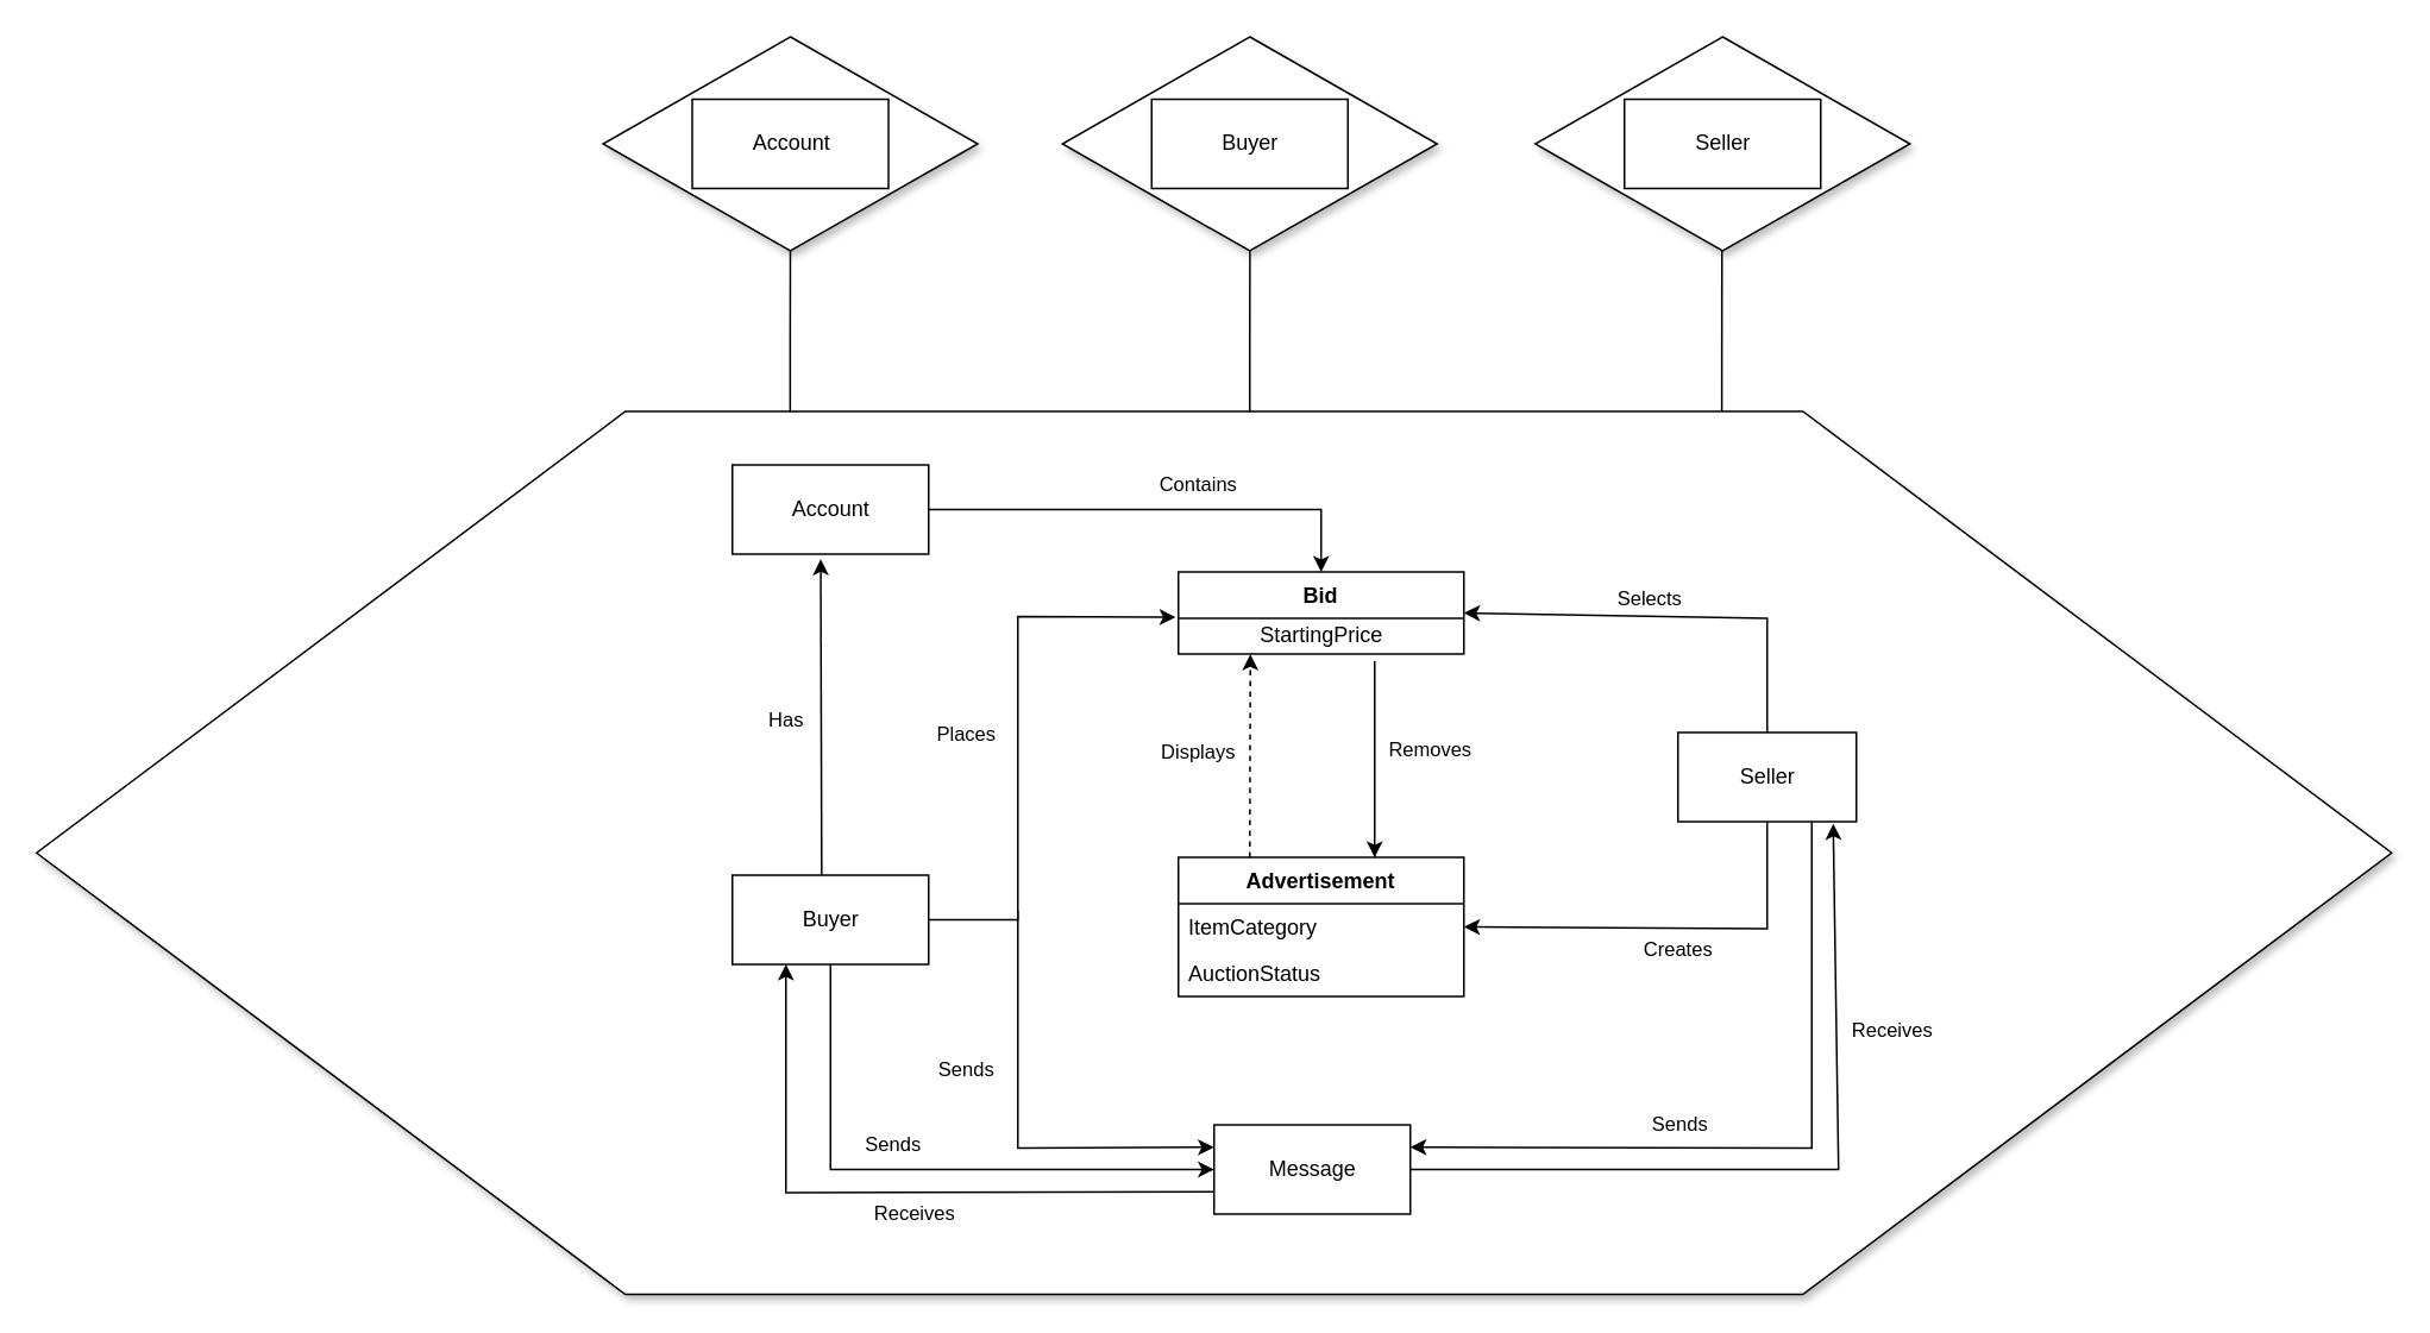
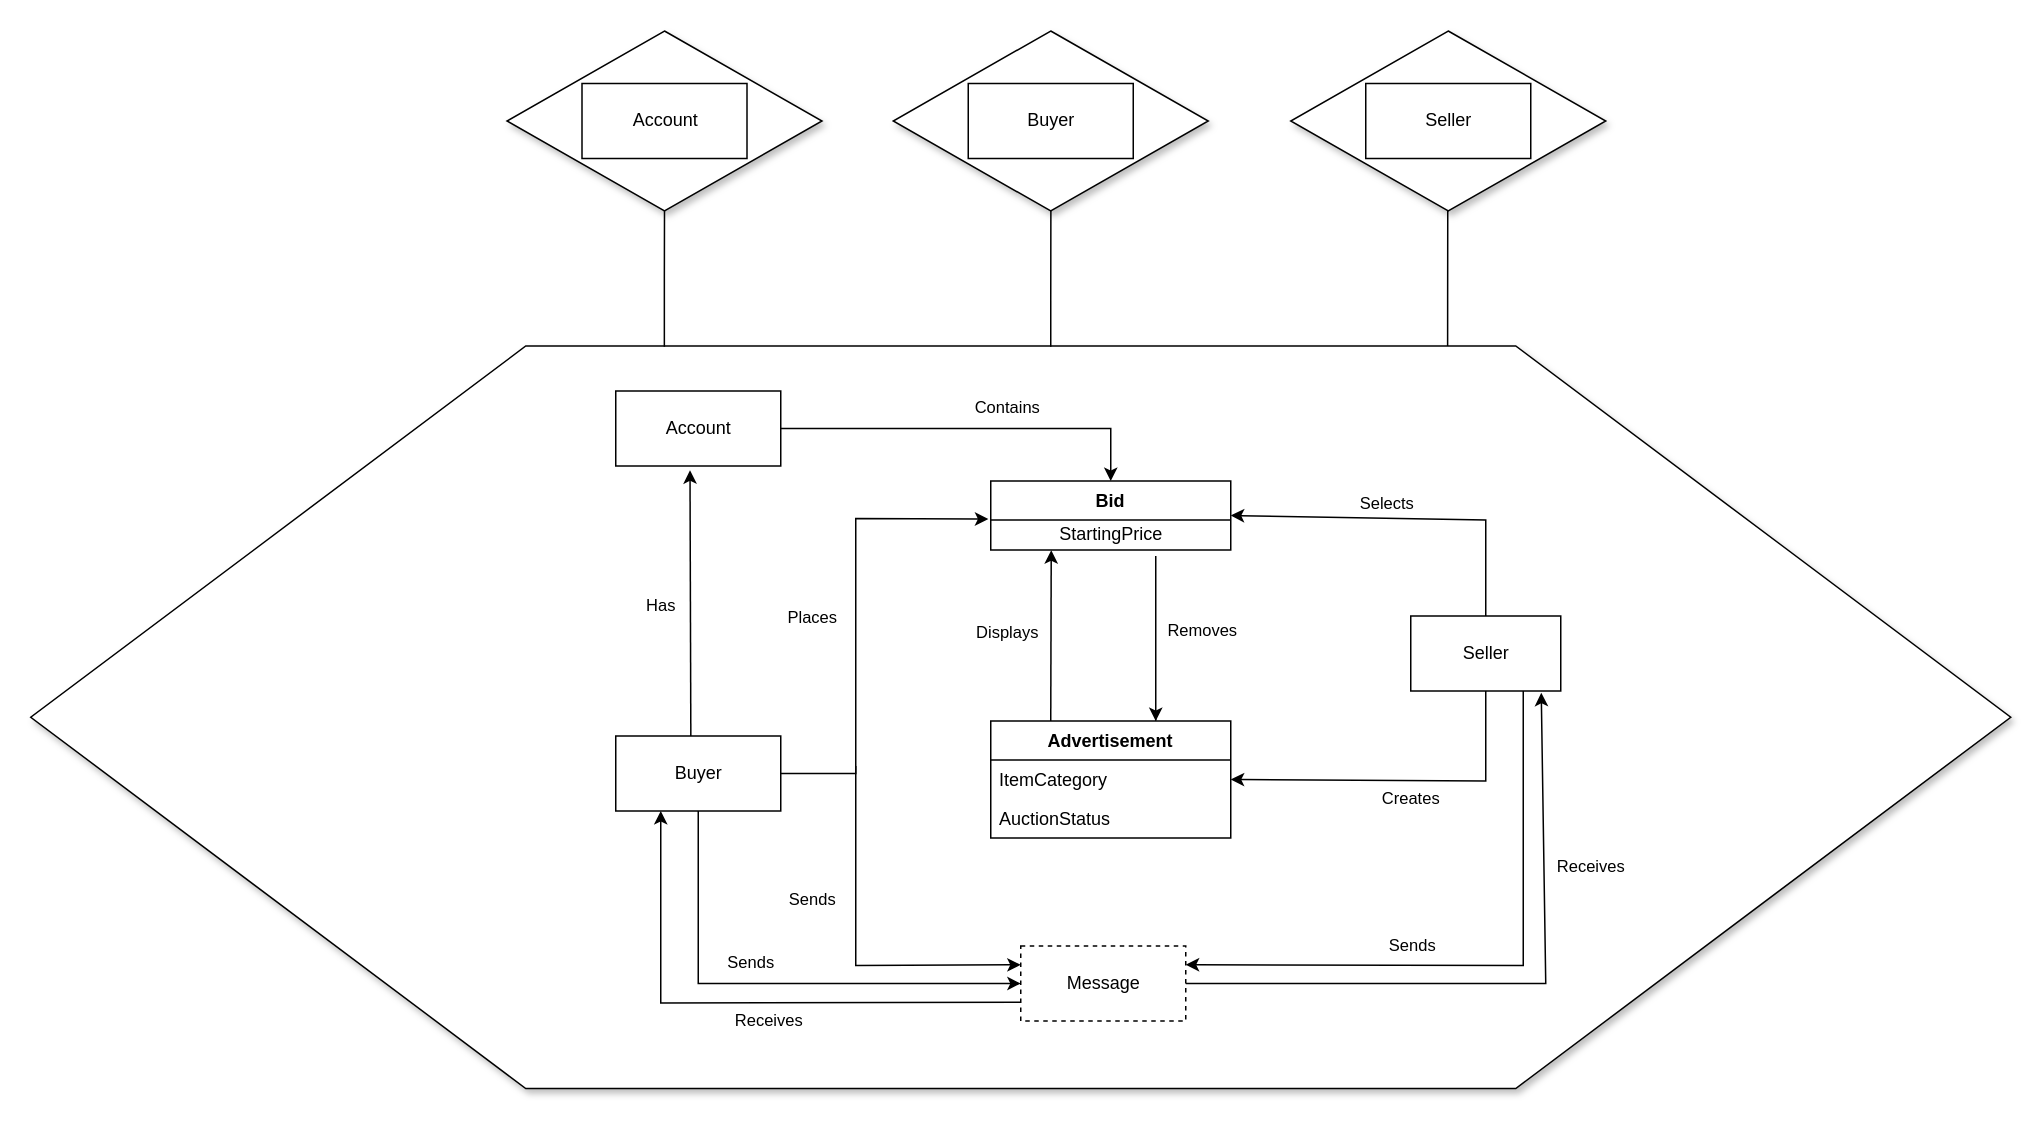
  <mxCell id="0" />
  <mxCell id="1" parent="0" />
  <mxCell id="2" value="" style="shape=hexagon;perimeter=hexagonPerimeter2;whiteSpace=wrap;html=1;size=0.25;shadow=1;" vertex="1" parent="1"><mxGeometry x="20" y="230" width="1320" height="495" as="geometry" /></mxCell>
  <mxCell id="3" value="Buyer" style="html=1;" vertex="1" parent="1"><mxGeometry x="410" y="490" width="110" height="50" as="geometry" /></mxCell>
  <mxCell id="4" value="Seller" style="html=1;dashed=0;whitespace=wrap;" vertex="1" parent="1"><mxGeometry x="940" y="410" width="100" height="50" as="geometry" /></mxCell>
- <mxCell id="5" value="Message" style="html=1;" vertex="1" parent="1"><mxGeometry x="680" y="630" width="110" height="50" as="geometry" /></mxCell>
+ <mxCell id="5" value="Message" style="html=1;dashed=1;" vertex="1" parent="1"><mxGeometry x="680" y="630" width="110" height="50" as="geometry" /></mxCell>
  <mxCell id="6" value="Bid" style="swimlane;fontStyle=1;align=center;verticalAlign=top;childLayout=stackLayout;horizontal=1;startSize=26;horizontalStack=0;resizeParent=1;resizeParentMax=0;resizeLast=0;collapsible=1;marginBottom=0;" vertex="1" parent="1"><mxGeometry x="660" y="320" width="160" height="46" as="geometry" /></mxCell>
  <mxCell id="7" value="StartingPrice" style="text;html=1;align=center;verticalAlign=middle;resizable=0;points=[];autosize=1;strokeColor=none;fillColor=none;" vertex="1" parent="6"><mxGeometry y="26" width="160" height="20" as="geometry" /></mxCell>
  <mxCell id="8" value="" style="endArrow=classic;html=1;rounded=0;exitX=0.5;exitY=1;exitDx=0;exitDy=0;entryX=1;entryY=0.5;entryDx=0;entryDy=0;" edge="1" parent="1" source="4" target="13"><mxGeometry width="50" height="50" relative="1" as="geometry"><mxPoint x="1030" y="480" as="sourcePoint" /><mxPoint x="910" y="525" as="targetPoint" /><Array as="points"><mxPoint x="990" y="520" /></Array></mxGeometry></mxCell>
  <mxCell id="9" value="Creates" style="edgeLabel;html=1;align=center;verticalAlign=middle;resizable=0;points=[];" vertex="1" connectable="0" parent="8"><mxGeometry x="-0.254" y="1" relative="1" as="geometry"><mxPoint x="-24" y="11" as="offset" /></mxGeometry></mxCell>
  <mxCell id="10" value="" style="endArrow=classic;html=1;rounded=0;exitX=0.5;exitY=0;exitDx=0;exitDy=0;entryX=1;entryY=0.5;entryDx=0;entryDy=0;" edge="1" parent="1" source="4" target="6"><mxGeometry width="50" height="50" relative="1" as="geometry"><mxPoint x="810" y="480" as="sourcePoint" /><mxPoint x="822.08" y="251.012" as="targetPoint" /><Array as="points"><mxPoint x="990" y="346" /></Array></mxGeometry></mxCell>
  <mxCell id="11" value="Selects" style="edgeLabel;html=1;align=center;verticalAlign=middle;resizable=0;points=[];" vertex="1" connectable="0" parent="10"><mxGeometry x="-0.107" y="2" relative="1" as="geometry"><mxPoint x="-26" y="-13" as="offset" /></mxGeometry></mxCell>
  <mxCell id="12" value="Advertisement" style="swimlane;fontStyle=1;align=center;verticalAlign=top;childLayout=stackLayout;horizontal=1;startSize=26;horizontalStack=0;resizeParent=1;resizeParentMax=0;resizeLast=0;collapsible=1;marginBottom=0;" vertex="1" parent="1"><mxGeometry x="660" y="480" width="160" height="78" as="geometry" /></mxCell>
  <mxCell id="13" value="ItemCategory" style="text;strokeColor=none;fillColor=none;align=left;verticalAlign=top;spacingLeft=4;spacingRight=4;overflow=hidden;rotatable=0;points=[[0,0.5],[1,0.5]];portConstraint=eastwest;" vertex="1" parent="12"><mxGeometry y="26" width="160" height="26" as="geometry" /></mxCell>
  <mxCell id="14" value="AuctionStatus" style="text;strokeColor=none;fillColor=none;align=left;verticalAlign=top;spacingLeft=4;spacingRight=4;overflow=hidden;rotatable=0;points=[[0,0.5],[1,0.5]];portConstraint=eastwest;" vertex="1" parent="12"><mxGeometry y="52" width="160" height="26" as="geometry" /></mxCell>
- <mxCell id="15" value="" style="endArrow=classic;html=1;rounded=0;entryX=0.252;entryY=1.008;entryDx=0;entryDy=0;exitX=0.25;exitY=0;exitDx=0;exitDy=0;entryPerimeter=0;dashed=1;" edge="1" parent="1" source="12" target="7"><mxGeometry width="50" height="50" relative="1" as="geometry"><mxPoint x="540" y="250" as="sourcePoint" /><mxPoint x="740" y="420" as="targetPoint" /></mxGeometry></mxCell>
+ <mxCell id="15" value="" style="endArrow=classic;html=1;rounded=0;entryX=0.252;entryY=1.008;entryDx=0;entryDy=0;exitX=0.25;exitY=0;exitDx=0;exitDy=0;entryPerimeter=0;" edge="1" parent="1" source="12" target="7"><mxGeometry width="50" height="50" relative="1" as="geometry"><mxPoint x="540" y="250" as="sourcePoint" /><mxPoint x="740" y="420" as="targetPoint" /></mxGeometry></mxCell>
  <mxCell id="16" value="Displays" style="edgeLabel;html=1;align=center;verticalAlign=middle;resizable=0;points=[];" vertex="1" connectable="0" parent="15"><mxGeometry x="-0.1" relative="1" as="geometry"><mxPoint x="-30" y="-9" as="offset" /></mxGeometry></mxCell>
  <mxCell id="17" value="" style="endArrow=classic;html=1;rounded=0;entryX=0;entryY=0.25;entryDx=0;entryDy=0;" edge="1" parent="1" target="5"><mxGeometry width="50" height="50" relative="1" as="geometry"><mxPoint x="570" y="510" as="sourcePoint" /><mxPoint x="610" y="590" as="targetPoint" /><Array as="points"><mxPoint x="570" y="643" /></Array></mxGeometry></mxCell>
  <mxCell id="18" value="Sends" style="edgeLabel;html=1;align=center;verticalAlign=middle;resizable=0;points=[];" vertex="1" connectable="0" parent="17"><mxGeometry x="-0.278" y="3" relative="1" as="geometry"><mxPoint x="-33" as="offset" /></mxGeometry></mxCell>
  <mxCell id="19" value="" style="endArrow=classic;html=1;rounded=0;exitX=1;exitY=0.5;exitDx=0;exitDy=0;entryX=0.87;entryY=1.023;entryDx=0;entryDy=0;entryPerimeter=0;" edge="1" parent="1" source="5" target="4"><mxGeometry width="50" height="50" relative="1" as="geometry"><mxPoint x="760" y="560" as="sourcePoint" /><mxPoint x="810" y="510" as="targetPoint" /><Array as="points"><mxPoint x="1030" y="655" /></Array></mxGeometry></mxCell>
  <mxCell id="20" value="Receives" style="edgeLabel;html=1;align=center;verticalAlign=middle;resizable=0;points=[];" vertex="1" connectable="0" parent="19"><mxGeometry x="0.466" y="-2" relative="1" as="geometry"><mxPoint x="29" as="offset" /></mxGeometry></mxCell>
  <mxCell id="21" value="" style="endArrow=classic;html=1;rounded=0;exitX=0.75;exitY=1;exitDx=0;exitDy=0;entryX=1;entryY=0.25;entryDx=0;entryDy=0;" edge="1" parent="1" source="4" target="5"><mxGeometry width="50" height="50" relative="1" as="geometry"><mxPoint x="760" y="560" as="sourcePoint" /><mxPoint x="810" y="510" as="targetPoint" /><Array as="points"><mxPoint x="1015" y="643" /></Array></mxGeometry></mxCell>
  <mxCell id="22" value="Sends" style="edgeLabel;html=1;align=center;verticalAlign=middle;resizable=0;points=[];" vertex="1" connectable="0" parent="21"><mxGeometry x="0.48" relative="1" as="geometry"><mxPoint x="44" y="-13" as="offset" /></mxGeometry></mxCell>
  <mxCell id="23" value="" style="endArrow=classic;html=1;rounded=0;exitX=0.5;exitY=1;exitDx=0;exitDy=0;entryX=0;entryY=0.5;entryDx=0;entryDy=0;" edge="1" parent="1" source="3" target="5"><mxGeometry width="50" height="50" relative="1" as="geometry"><mxPoint x="760" y="560" as="sourcePoint" /><mxPoint x="810" y="510" as="targetPoint" /><Array as="points"><mxPoint x="465" y="655" /></Array></mxGeometry></mxCell>
  <mxCell id="24" value="Sends" style="edgeLabel;html=1;align=center;verticalAlign=middle;resizable=0;points=[];" vertex="1" connectable="0" parent="23"><mxGeometry x="-0.138" relative="1" as="geometry"><mxPoint x="7" y="-15" as="offset" /></mxGeometry></mxCell>
  <mxCell id="25" value="" style="endArrow=classic;html=1;rounded=0;exitX=0;exitY=0.75;exitDx=0;exitDy=0;" edge="1" parent="1" source="5"><mxGeometry width="50" height="50" relative="1" as="geometry"><mxPoint x="680" y="680" as="sourcePoint" /><mxPoint x="440" y="540" as="targetPoint" /><Array as="points"><mxPoint x="440" y="668" /></Array></mxGeometry></mxCell>
  <mxCell id="26" value="Receives" style="edgeLabel;html=1;align=center;verticalAlign=middle;resizable=0;points=[];" vertex="1" connectable="0" parent="25"><mxGeometry x="-0.096" y="2" relative="1" as="geometry"><mxPoint x="-3" y="10" as="offset" /></mxGeometry></mxCell>
  <mxCell id="27" value="" style="endArrow=classic;html=1;rounded=0;exitX=0.25;exitY=0;exitDx=0;exitDy=0;" edge="1" parent="1"><mxGeometry width="50" height="50" relative="1" as="geometry"><mxPoint x="770" y="479.84" as="sourcePoint" /><mxPoint x="770" y="480" as="targetPoint" /><Array as="points"><mxPoint x="770" y="370" /></Array></mxGeometry></mxCell>
  <mxCell id="28" value="Removes" style="edgeLabel;html=1;align=center;verticalAlign=middle;resizable=0;points=[];" vertex="1" connectable="0" parent="27"><mxGeometry x="-0.1" relative="1" as="geometry"><mxPoint x="30" y="39" as="offset" /></mxGeometry></mxCell>
  <mxCell id="29" value="Account" style="html=1;" vertex="1" parent="1"><mxGeometry x="410" y="260" width="110" height="50" as="geometry" /></mxCell>
  <mxCell id="30" value="" style="endArrow=classic;html=1;rounded=0;exitX=0.455;exitY=0;exitDx=0;exitDy=0;exitPerimeter=0;entryX=0.45;entryY=1.057;entryDx=0;entryDy=0;entryPerimeter=0;" edge="1" parent="1" source="3" target="29"><mxGeometry width="50" height="50" relative="1" as="geometry"><mxPoint x="460" y="470" as="sourcePoint" /><mxPoint x="510" y="420" as="targetPoint" /></mxGeometry></mxCell>
  <mxCell id="31" value="Has" style="edgeLabel;html=1;align=center;verticalAlign=middle;resizable=0;points=[];" vertex="1" connectable="0" parent="30"><mxGeometry x="-0.006" relative="1" as="geometry"><mxPoint x="-20" as="offset" /></mxGeometry></mxCell>
  <mxCell id="32" value="" style="endArrow=classic;html=1;rounded=0;exitX=1;exitY=0.5;exitDx=0;exitDy=0;entryX=0.5;entryY=0;entryDx=0;entryDy=0;" edge="1" parent="1" source="29" target="6"><mxGeometry width="50" height="50" relative="1" as="geometry"><mxPoint x="670" y="480" as="sourcePoint" /><mxPoint x="720" y="430" as="targetPoint" /><Array as="points"><mxPoint x="740" y="285" /></Array></mxGeometry></mxCell>
  <mxCell id="33" value="Contains" style="edgeLabel;html=1;align=center;verticalAlign=middle;resizable=0;points=[];" vertex="1" connectable="0" parent="32"><mxGeometry x="0.179" relative="1" as="geometry"><mxPoint y="-15" as="offset" /></mxGeometry></mxCell>
  <mxCell id="34" value="" style="endArrow=classic;html=1;rounded=0;exitX=1;exitY=0.5;exitDx=0;exitDy=0;entryX=-0.01;entryY=-0.033;entryDx=0;entryDy=0;entryPerimeter=0;" edge="1" parent="1" source="3" target="7"><mxGeometry width="50" height="50" relative="1" as="geometry"><mxPoint x="640" y="500" as="sourcePoint" /><mxPoint x="690" y="450" as="targetPoint" /><Array as="points"><mxPoint x="570" y="515" /><mxPoint x="570" y="345" /></Array></mxGeometry></mxCell>
  <mxCell id="35" value="Places" style="edgeLabel;html=1;align=center;verticalAlign=middle;resizable=0;points=[];" vertex="1" connectable="0" parent="34"><mxGeometry x="0.003" y="-1" relative="1" as="geometry"><mxPoint x="-31" as="offset" /></mxGeometry></mxCell>
  <mxCell id="36" value="" style="shape=rhombus;html=1;dashed=0;whitespace=wrap;perimeter=rhombusPerimeter;shadow=1;" vertex="1" parent="1"><mxGeometry x="337.5" y="20" width="210" height="120" as="geometry" /></mxCell>
  <mxCell id="37" value="" style="endArrow=none;html=1;edgeStyle=orthogonalEdgeStyle;rounded=0;exitX=0.32;exitY=0.001;exitDx=0;exitDy=0;exitPerimeter=0;entryX=0.5;entryY=1;entryDx=0;entryDy=0;" edge="1" parent="1" source="2" target="36"><mxGeometry relative="1" as="geometry"><mxPoint x="610" y="300" as="sourcePoint" /><mxPoint x="770" y="300" as="targetPoint" /></mxGeometry></mxCell>
  <mxCell id="38" value="" style="endArrow=none;html=1;edgeStyle=orthogonalEdgeStyle;rounded=0;exitX=0.32;exitY=0.001;exitDx=0;exitDy=0;exitPerimeter=0;entryX=0.5;entryY=1;entryDx=0;entryDy=0;" edge="1" parent="1"><mxGeometry relative="1" as="geometry"><mxPoint x="700" y="230.495" as="sourcePoint" /><mxPoint x="700.1" y="130" as="targetPoint" /><Array as="points"><mxPoint x="700" y="200" /><mxPoint x="700" y="200" /></Array></mxGeometry></mxCell>
  <mxCell id="39" value="" style="shape=rhombus;html=1;dashed=0;whitespace=wrap;perimeter=rhombusPerimeter;shadow=1;" vertex="1" parent="1"><mxGeometry x="595" y="20" width="210" height="120" as="geometry" /></mxCell>
  <mxCell id="40" value="" style="endArrow=none;html=1;edgeStyle=orthogonalEdgeStyle;rounded=0;exitX=0.32;exitY=0.001;exitDx=0;exitDy=0;exitPerimeter=0;entryX=0.5;entryY=1;entryDx=0;entryDy=0;" edge="1" parent="1"><mxGeometry relative="1" as="geometry"><mxPoint x="964.58" y="229.995" as="sourcePoint" /><mxPoint x="964.68" y="129.5" as="targetPoint" /><Array as="points"><mxPoint x="964.58" y="199.5" /><mxPoint x="964.58" y="199.5" /></Array></mxGeometry></mxCell>
  <mxCell id="41" value="" style="shape=rhombus;html=1;dashed=0;whitespace=wrap;perimeter=rhombusPerimeter;shadow=1;" vertex="1" parent="1"><mxGeometry x="860" y="20" width="210" height="120" as="geometry" /></mxCell>
  <mxCell id="42" value="Account" style="html=1;" vertex="1" parent="1"><mxGeometry x="387.5" y="55" width="110" height="50" as="geometry" /></mxCell>
  <mxCell id="43" value="Buyer" style="html=1;" vertex="1" parent="1"><mxGeometry x="645" y="55" width="110" height="50" as="geometry" /></mxCell>
  <mxCell id="44" value="Seller" style="html=1;" vertex="1" parent="1"><mxGeometry x="910" y="55" width="110" height="50" as="geometry" /></mxCell>
